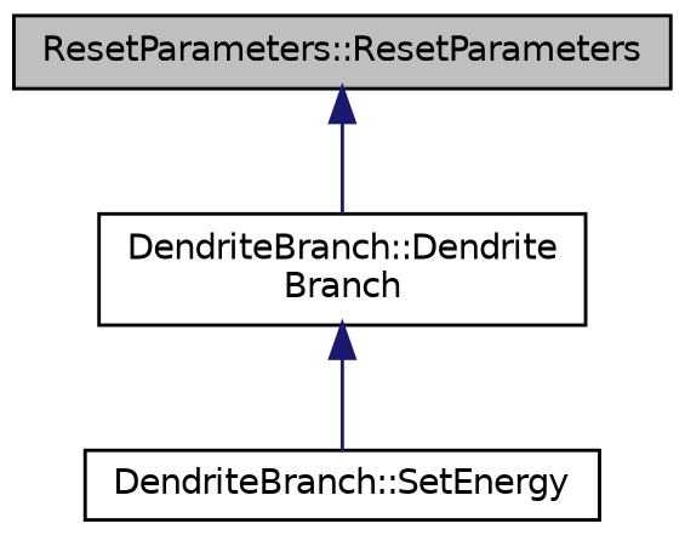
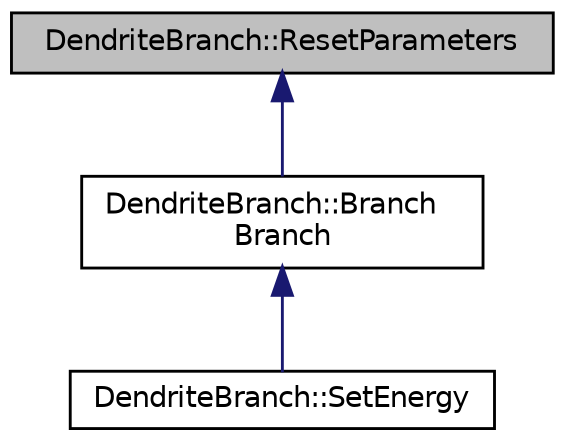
  digraph {
    rankdir=TB
    node [color=black fillcolor=white fontname=Helvetica fontsize=10 shape=record style=filled]
    edge [color=midnightblue dir=back fontname=Helvetica fontsize=10 labelfontname=Helvetica labelfontsize=10 style=solid]
-   n1 [fillcolor=grey75 fontcolor=black height=0.2 label="ResetParameters::ResetParameters" width=0.4]
-   n2 [height=0.2 label="DendriteBranch::Dendrite\lBranch" width=0.4]
+   n1 [fillcolor=grey75 fontcolor=black height=0.2 label="DendriteBranch::ResetParameters" width=0.4]
+   n2 [height=0.2 label="DendriteBranch::Branch\lBranch" width=0.4]
    n3 [height=0.2 label="DendriteBranch::SetEnergy" width=0.4]
    n1 -> n2
    n2 -> n3
  }
